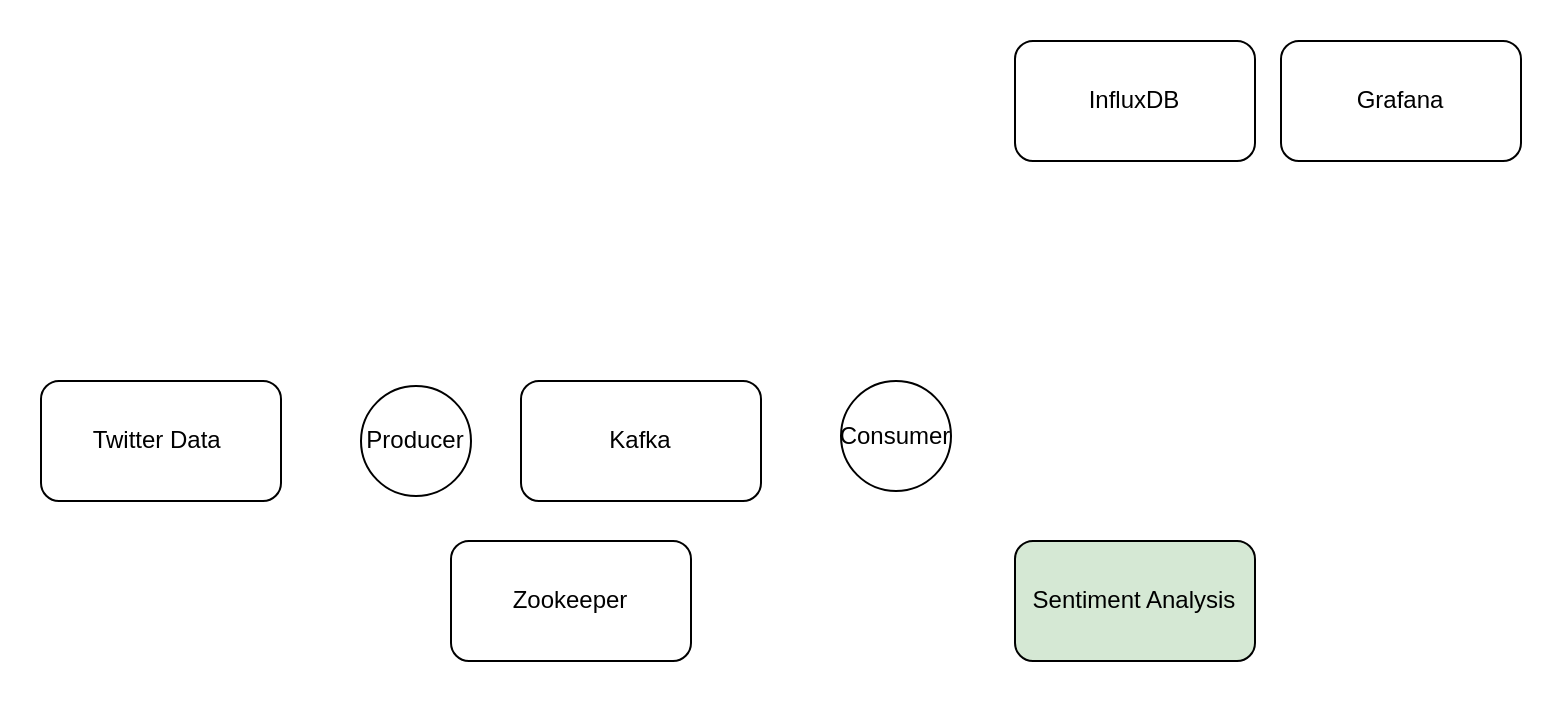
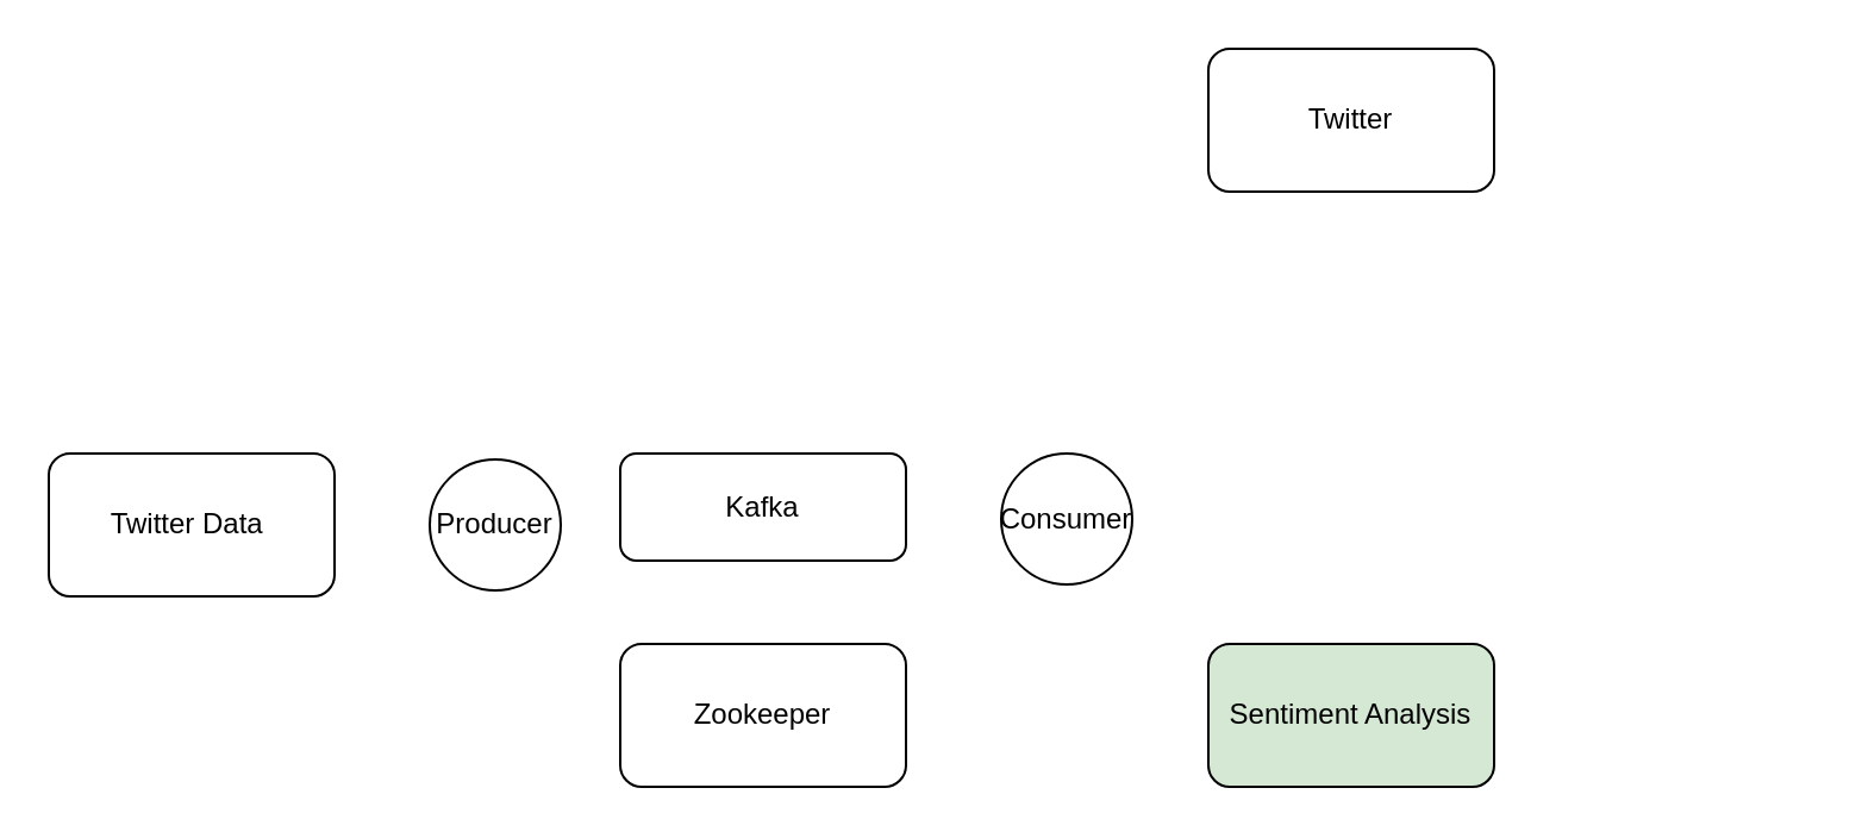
  <mxCell id="0" />
  <mxCell id="1" parent="0" />
  <mxCell id="2" value="Twitter Data&amp;nbsp;" style="rounded=1;whiteSpace=wrap;html=1;" vertex="1" parent="1"><mxGeometry x="20" y="190" width="120" height="60" as="geometry" /></mxCell>
- <mxCell id="3" value="Kafka" style="rounded=1;whiteSpace=wrap;html=1;" vertex="1" parent="1"><mxGeometry x="260" y="190" width="120" height="60" as="geometry" /></mxCell>
+ <mxCell id="3" value="Kafka" style="rounded=1;whiteSpace=wrap;html=1;" vertex="1" parent="1"><mxGeometry x="260" y="190" width="120" height="45" as="geometry" /></mxCell>
  <mxCell id="4" value="Producer" style="ellipse;whiteSpace=wrap;html=1;aspect=fixed;" vertex="1" parent="1"><mxGeometry x="180" y="192.5" width="55" height="55" as="geometry" /></mxCell>
  <mxCell id="5" value="Consumer" style="ellipse;whiteSpace=wrap;html=1;aspect=fixed;" vertex="1" parent="1"><mxGeometry x="420" y="190" width="55" height="55" as="geometry" /></mxCell>
- <mxCell id="6" value="Zookeeper" style="rounded=1;whiteSpace=wrap;html=1;" vertex="1" parent="1"><mxGeometry x="225" y="270" width="120" height="60" as="geometry" /></mxCell>
+ <mxCell id="6" value="Zookeeper" style="rounded=1;whiteSpace=wrap;html=1;" vertex="1" parent="1"><mxGeometry x="260" y="270" width="120" height="60" as="geometry" /></mxCell>
  <mxCell id="7" value="Sentiment Analysis" style="rounded=1;whiteSpace=wrap;html=1;fillColor=#d5e8d4;" vertex="1" parent="1"><mxGeometry x="507" y="270" width="120" height="60" as="geometry" /></mxCell>
- <mxCell id="8" value="InfluxDB" style="rounded=1;whiteSpace=wrap;html=1;" vertex="1" parent="1"><mxGeometry x="507" y="20" width="120" height="60" as="geometry" /></mxCell>
- <mxCell id="9" value="Grafana" style="rounded=1;whiteSpace=wrap;html=1;" vertex="1" parent="1"><mxGeometry x="640" y="20" width="120" height="60" as="geometry" /></mxCell>
+ <mxCell id="8" value="Twitter" style="rounded=1;whiteSpace=wrap;html=1;" vertex="1" parent="1"><mxGeometry x="507" y="20" width="120" height="60" as="geometry" /></mxCell>
